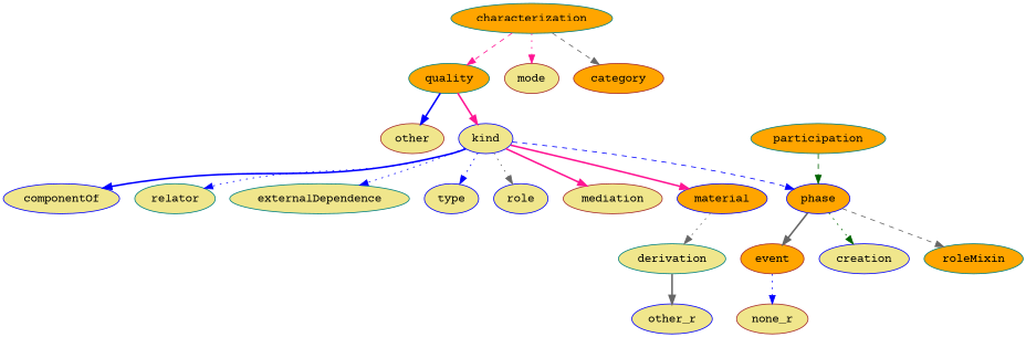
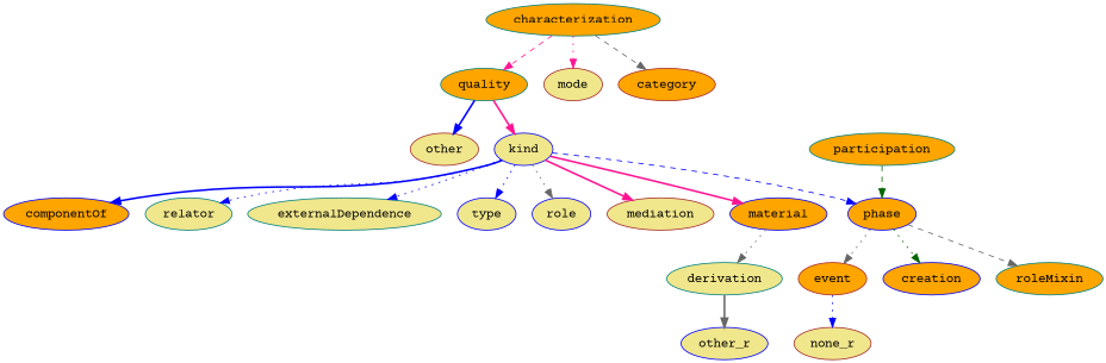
  strict digraph {
    fontname="Courier Prime"
    node [color=blue fillcolor=khaki fontname="Courier Prime" style=filled]
    edge [color=blue fontname="Courier Prime" style=dotted]
    characterization [color=teal fillcolor=orange]
    quality [color=teal fillcolor=orange]
    mode [color=brown]
    category [color=brown fillcolor=orange]
    n5 [color=brown label=other]
    kind
-   componentOf
+   componentOf [fillcolor=orange]
    relator [color=teal]
    externalDependence [color=teal]
    type
    role
    mediation [color=brown]
    material [fillcolor=orange]
    phase [fillcolor=orange]
    derivation [color=teal]
    event [color=brown fillcolor=orange]
-   creation
+   creation [fillcolor=orange]
    roleMixin [color=teal fillcolor=orange]
    other_r
    none_r [color=brown]
    participation [color=teal fillcolor=orange]
    characterization -> quality [color=deeppink style=dashed]
    characterization -> mode [color=deeppink]
    characterization -> category [color=gray40 style=dashed]
    quality -> n5 [style=bold]
    quality -> kind [color=deeppink style=bold]
    kind -> componentOf [style=bold]
    kind -> relator
    kind -> externalDependence
    kind -> type
    kind -> role [color=gray40]
    kind -> mediation [color=deeppink style=bold]
    kind -> material [color=deeppink style=bold]
    kind -> phase [style=dashed]
    material -> derivation [color=gray40]
-   phase -> event [color=gray40 style=bold]
+   phase -> event [color=gray40]
    phase -> creation [color=darkgreen]
    phase -> roleMixin [color=gray40 style=dashed]
    derivation -> other_r [color=gray40 style=bold]
    event -> none_r
    participation -> phase [color=darkgreen style=dashed]
  }
